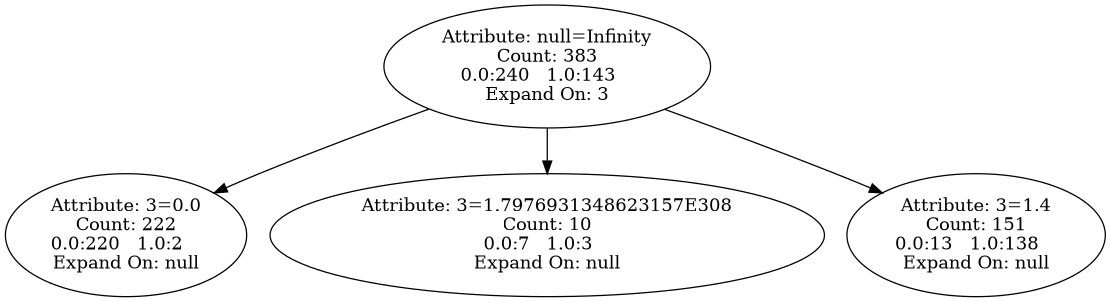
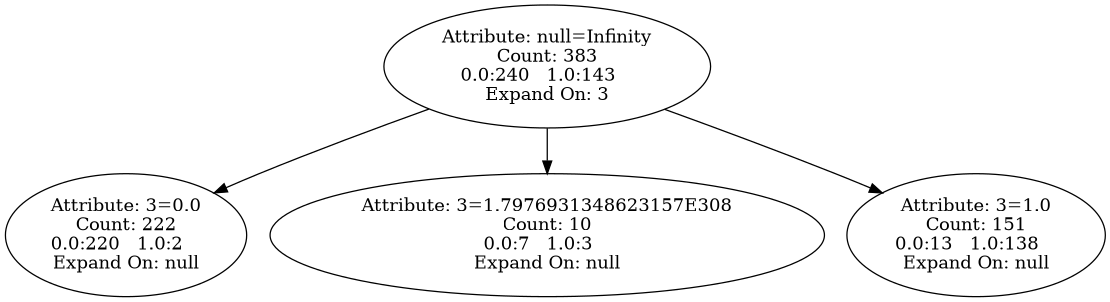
  digraph {
    n1 [label="Attribute: null=Infinity\nCount: 383\n0.0:240   1.0:143   \nExpand On: 3"]
    n2 [label="Attribute: 3=0.0\nCount: 222\n0.0:220   1.0:2   \nExpand On: null"]
    n3 [label="Attribute: 3=1.7976931348623157E308\nCount: 10\n0.0:7   1.0:3   \nExpand On: null"]
-   n4 [label="Attribute: 3=1.4\nCount: 151\n0.0:13   1.0:138   \nExpand On: null"]
+   n4 [label="Attribute: 3=1.0\nCount: 151\n0.0:13   1.0:138   \nExpand On: null"]
    n1 -> n2
    n1 -> n3
    n1 -> n4
  }
